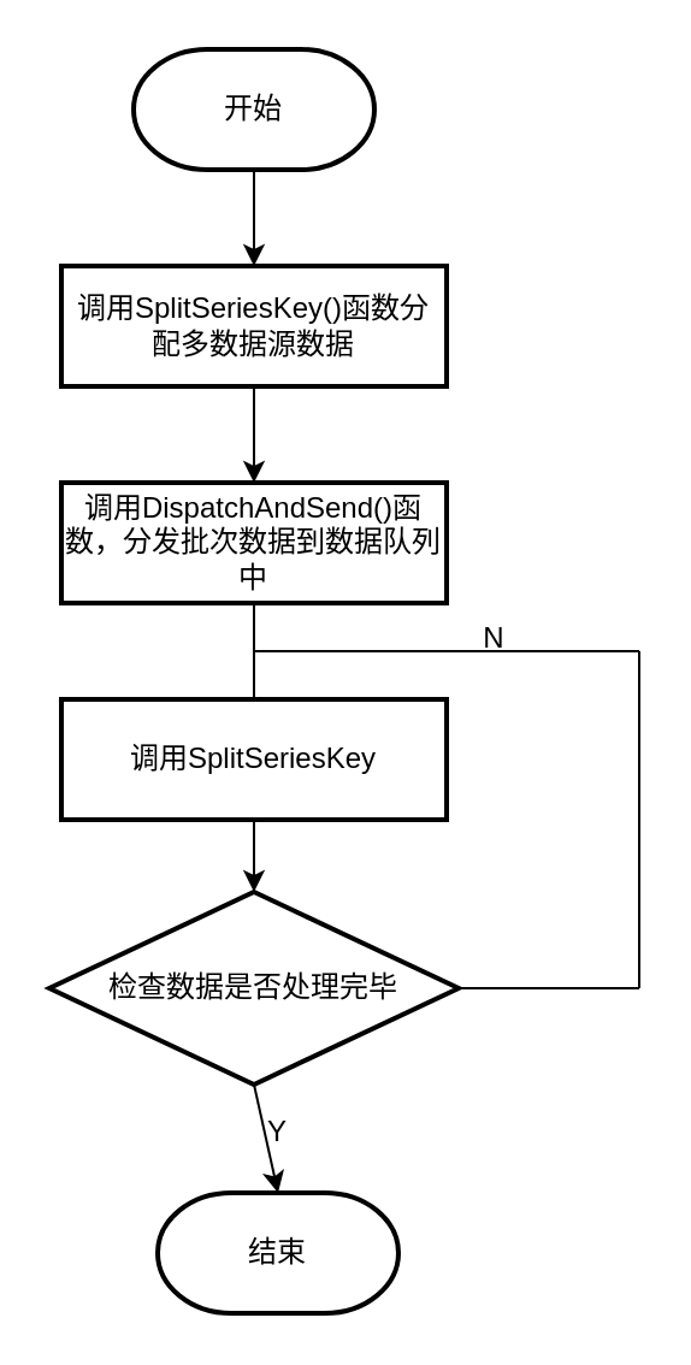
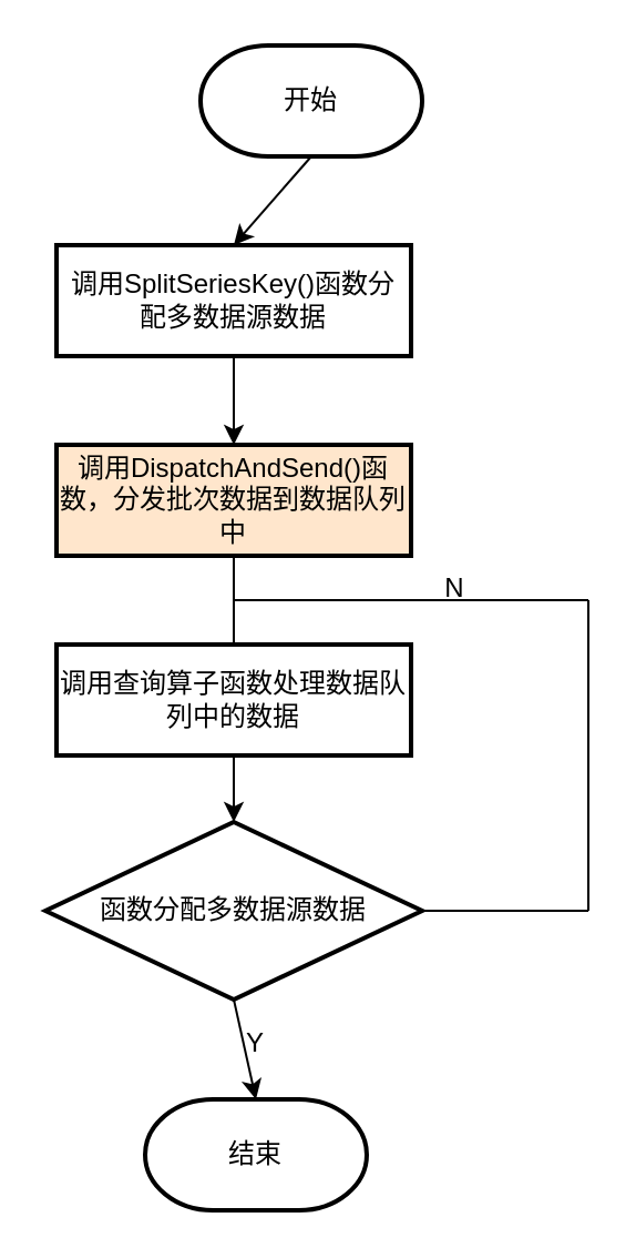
  <mxCell id="0" />
  <mxCell id="1" parent="0" />
  <mxCell id="2" value="调用SplitSeriesKey()函数分配多数据源数据" style="rounded=0;whiteSpace=wrap;html=1;absoluteArcSize=1;arcSize=14;strokeWidth=2;" parent="1" vertex="1"><mxGeometry x="25" y="110" width="160" height="50" as="geometry" /></mxCell>
- <mxCell id="3" value="调用DispatchAndSend()函数，分发批次数据到数据队列中" style="rounded=0;whiteSpace=wrap;html=1;absoluteArcSize=1;arcSize=14;strokeWidth=2;" parent="1" vertex="1"><mxGeometry x="25" y="200" width="160" height="50" as="geometry" /></mxCell>
- <mxCell id="4" value="检查数据是否处理完毕" style="strokeWidth=2;html=1;shape=mxgraph.flowchart.decision;whiteSpace=wrap;" parent="1" vertex="1"><mxGeometry x="20" y="370" width="170" height="80" as="geometry" /></mxCell>
- <mxCell id="5" value="调用SplitSeriesKey" style="rounded=0;whiteSpace=wrap;html=1;absoluteArcSize=1;arcSize=14;strokeWidth=2;fillColor=none;" parent="1" vertex="1"><mxGeometry x="25" y="290" width="160" height="50" as="geometry" /></mxCell>
+ <mxCell id="3" value="调用DispatchAndSend()函数，分发批次数据到数据队列中" style="rounded=0;whiteSpace=wrap;html=1;absoluteArcSize=1;arcSize=14;strokeWidth=2;fillColor=#ffe6cc;" parent="1" vertex="1"><mxGeometry x="25" y="200" width="160" height="50" as="geometry" /></mxCell>
+ <mxCell id="4" value="函数分配多数据源数据" style="strokeWidth=2;html=1;shape=mxgraph.flowchart.decision;whiteSpace=wrap;" parent="1" vertex="1"><mxGeometry x="20" y="370" width="170" height="80" as="geometry" /></mxCell>
+ <mxCell id="5" value="调用查询算子函数处理数据队列中的数据" style="rounded=0;whiteSpace=wrap;html=1;absoluteArcSize=1;arcSize=14;strokeWidth=2;fillColor=none;" parent="1" vertex="1"><mxGeometry x="25" y="290" width="160" height="50" as="geometry" /></mxCell>
  <mxCell id="6" value="" style="endArrow=classic;html=1;rounded=0;exitX=0.5;exitY=1;exitDx=0;exitDy=0;exitPerimeter=0;entryX=0.5;entryY=0;entryDx=0;entryDy=0;" edge="1" parent="1" source="13" target="2"><mxGeometry width="50" height="50" relative="1" as="geometry"><mxPoint x="105" y="70" as="sourcePoint" /><mxPoint x="265" y="90" as="targetPoint" /></mxGeometry></mxCell>
  <mxCell id="7" value="" style="endArrow=classic;html=1;rounded=0;exitX=0.5;exitY=1;exitDx=0;exitDy=0;entryX=0.5;entryY=0;entryDx=0;entryDy=0;" edge="1" parent="1" source="2" target="3"><mxGeometry width="50" height="50" relative="1" as="geometry"><mxPoint x="115" y="80" as="sourcePoint" /><mxPoint x="115" y="120" as="targetPoint" /></mxGeometry></mxCell>
  <mxCell id="8" value="" style="endArrow=none;html=1;rounded=0;exitX=0.5;exitY=1;exitDx=0;exitDy=0;entryX=0.5;entryY=0;entryDx=0;entryDy=0;" edge="1" parent="1" source="3" target="5"><mxGeometry width="50" height="50" relative="1" as="geometry"><mxPoint x="115" y="170" as="sourcePoint" /><mxPoint x="115" y="210" as="targetPoint" /></mxGeometry></mxCell>
  <mxCell id="9" value="" style="endArrow=classic;html=1;rounded=0;exitX=0.5;exitY=1;exitDx=0;exitDy=0;entryX=0.5;entryY=0;entryDx=0;entryDy=0;entryPerimeter=0;" edge="1" parent="1" source="5" target="4"><mxGeometry width="50" height="50" relative="1" as="geometry"><mxPoint x="115" y="260" as="sourcePoint" /><mxPoint x="115" y="300" as="targetPoint" /></mxGeometry></mxCell>
  <mxCell id="10" value="" style="endArrow=classic;html=1;rounded=0;exitX=0.5;exitY=1;exitDx=0;exitDy=0;entryX=0.5;entryY=0;entryDx=0;entryDy=0;entryPerimeter=0;exitPerimeter=0;" edge="1" parent="1" source="4" target="14"><mxGeometry width="50" height="50" relative="1" as="geometry"><mxPoint x="115" y="350" as="sourcePoint" /><mxPoint x="105" y="480" as="targetPoint" /></mxGeometry></mxCell>
  <mxCell id="11" value="N" style="text;html=1;strokeColor=none;fillColor=none;align=center;verticalAlign=middle;whiteSpace=wrap;rounded=0;" vertex="1" parent="1"><mxGeometry x="175" y="250" width="60" height="30" as="geometry" /></mxCell>
  <mxCell id="12" value="Y" style="text;html=1;strokeColor=none;fillColor=none;align=center;verticalAlign=middle;whiteSpace=wrap;rounded=0;" vertex="1" parent="1"><mxGeometry x="105" y="460" width="20" height="20" as="geometry" /></mxCell>
- <mxCell id="13" value="开始" style="strokeWidth=2;html=1;shape=mxgraph.flowchart.terminator;whiteSpace=wrap;" vertex="1" parent="1"><mxGeometry x="55" y="20" width="100" height="50" as="geometry" /></mxCell>
+ <mxCell id="13" value="开始" style="strokeWidth=2;html=1;shape=mxgraph.flowchart.terminator;whiteSpace=wrap;" vertex="1" parent="1"><mxGeometry x="90" y="20" width="100" height="50" as="geometry" /></mxCell>
  <mxCell id="14" value="结束" style="strokeWidth=2;html=1;shape=mxgraph.flowchart.terminator;whiteSpace=wrap;" vertex="1" parent="1"><mxGeometry x="65" y="495" width="100" height="50" as="geometry" /></mxCell>
  <mxCell id="15" value="" style="endArrow=none;html=1;rounded=0;exitX=1;exitY=0.5;exitDx=0;exitDy=0;exitPerimeter=0;" edge="1" parent="1" source="4"><mxGeometry width="50" height="50" relative="1" as="geometry"><mxPoint x="265" y="420" as="sourcePoint" /><mxPoint x="265" y="410" as="targetPoint" /></mxGeometry></mxCell>
  <mxCell id="16" value="" style="endArrow=none;html=1;rounded=0;" edge="1" parent="1"><mxGeometry width="50" height="50" relative="1" as="geometry"><mxPoint x="265" y="410" as="sourcePoint" /><mxPoint x="265" y="270" as="targetPoint" /></mxGeometry></mxCell>
  <mxCell id="17" value="" style="endArrow=none;html=1;rounded=0;" edge="1" parent="1"><mxGeometry width="50" height="50" relative="1" as="geometry"><mxPoint x="105" y="270" as="sourcePoint" /><mxPoint x="265" y="270" as="targetPoint" /></mxGeometry></mxCell>
